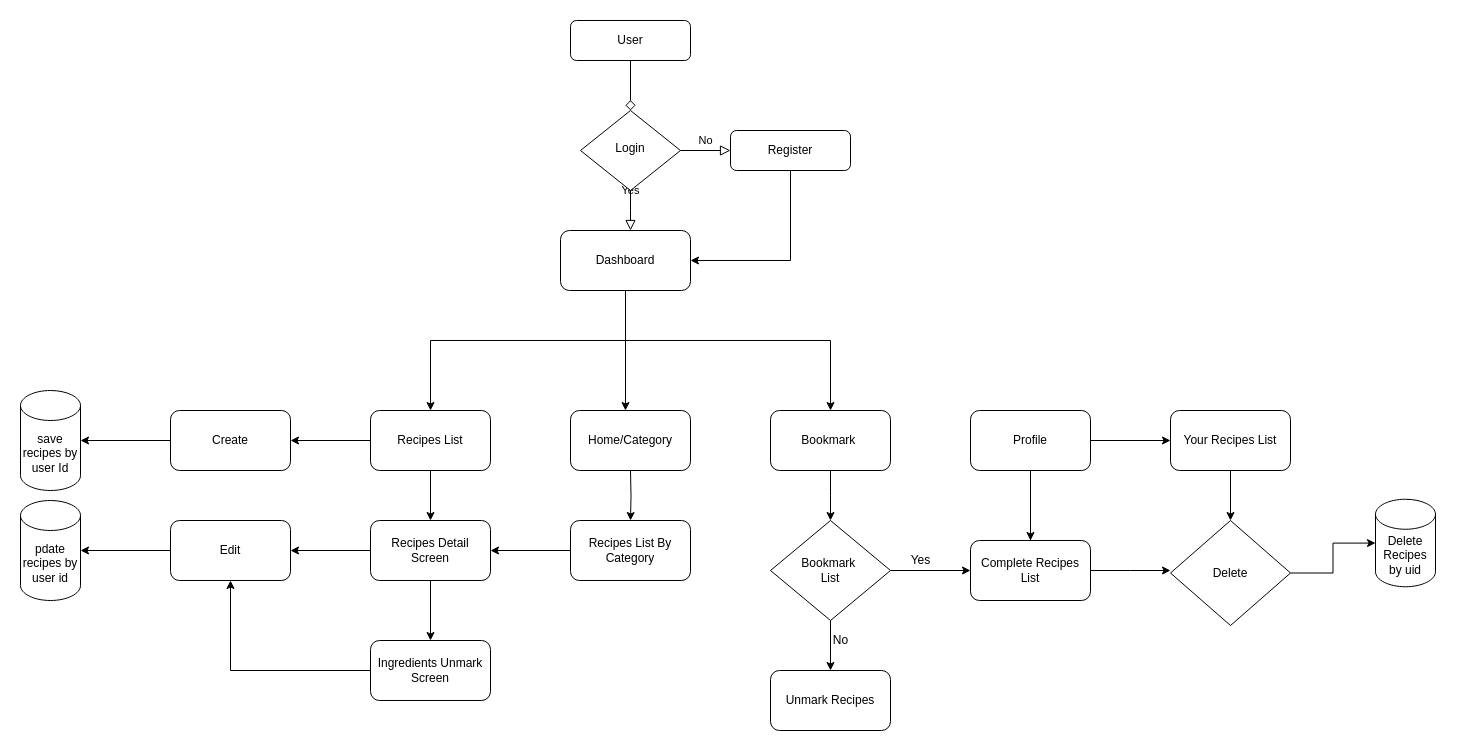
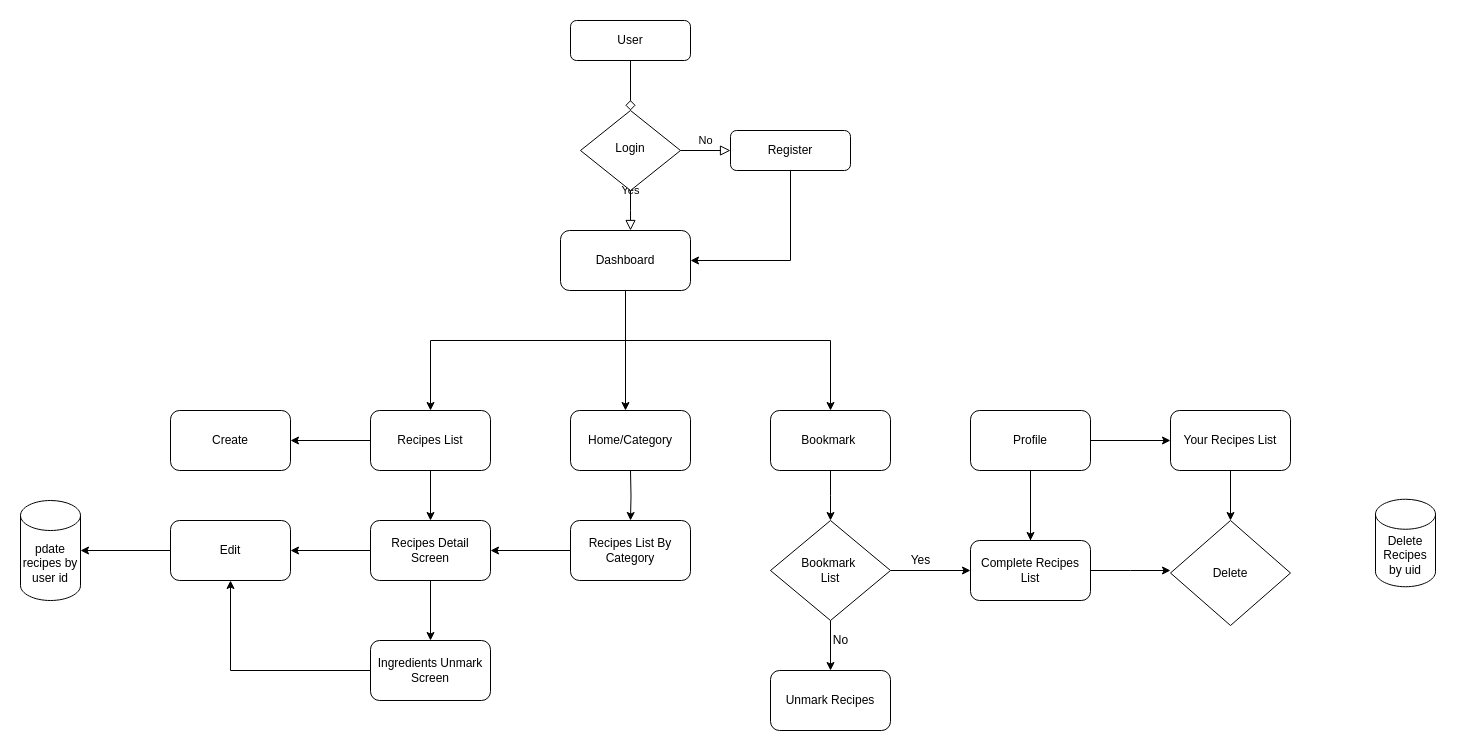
  <mxCell id="0" />
  <mxCell id="1" parent="0" />
  <mxCell id="2" value="" style="rounded=0;html=1;jettySize=auto;orthogonalLoop=1;fontSize=11;endArrow=diamond;endFill=0;endSize=8;strokeWidth=1;shadow=0;labelBackgroundColor=none;edgeStyle=orthogonalEdgeStyle;" parent="1" source="3" target="6" edge="1"><mxGeometry relative="1" as="geometry" /></mxCell>
  <mxCell id="3" value="User" style="rounded=1;whiteSpace=wrap;html=1;fontSize=12;glass=0;strokeWidth=1;shadow=0;" parent="1" vertex="1"><mxGeometry x="570" y="20" width="120" height="40" as="geometry" /></mxCell>
  <mxCell id="4" value="Yes" style="rounded=0;html=1;jettySize=auto;orthogonalLoop=1;fontSize=11;endArrow=block;endFill=0;endSize=8;strokeWidth=1;shadow=0;labelBackgroundColor=none;edgeStyle=orthogonalEdgeStyle;" parent="1" source="6" edge="1"><mxGeometry y="20" relative="1" as="geometry"><mxPoint as="offset" /><mxPoint x="630" y="230" as="targetPoint" /></mxGeometry></mxCell>
  <mxCell id="5" value="No" style="edgeStyle=orthogonalEdgeStyle;rounded=0;html=1;jettySize=auto;orthogonalLoop=1;fontSize=11;endArrow=block;endFill=0;endSize=8;strokeWidth=1;shadow=0;labelBackgroundColor=none;" parent="1" source="6" target="8" edge="1"><mxGeometry y="10" relative="1" as="geometry"><mxPoint as="offset" /></mxGeometry></mxCell>
  <mxCell id="6" value="Login" style="rhombus;whiteSpace=wrap;html=1;shadow=0;fontFamily=Helvetica;fontSize=12;align=center;strokeWidth=1;spacing=6;spacingTop=-4;" parent="1" vertex="1"><mxGeometry x="580" y="110" width="100" height="80" as="geometry" /></mxCell>
  <mxCell id="7" style="edgeStyle=orthogonalEdgeStyle;rounded=0;orthogonalLoop=1;jettySize=auto;html=1;entryX=1;entryY=0.5;entryDx=0;entryDy=0;" edge="1" parent="1" source="8" target="13"><mxGeometry relative="1" as="geometry"><mxPoint x="890" y="260" as="targetPoint" /><Array as="points"><mxPoint x="790" y="260" /></Array></mxGeometry></mxCell>
  <mxCell id="8" value="Register" style="rounded=1;whiteSpace=wrap;html=1;fontSize=12;glass=0;strokeWidth=1;shadow=0;" parent="1" vertex="1"><mxGeometry x="730" y="130" width="120" height="40" as="geometry" /></mxCell>
  <mxCell id="9" value="" style="edgeStyle=orthogonalEdgeStyle;rounded=0;orthogonalLoop=1;jettySize=auto;html=1;" edge="1" parent="1" target="20"><mxGeometry relative="1" as="geometry"><mxPoint x="630" y="470" as="sourcePoint" /></mxGeometry></mxCell>
  <mxCell id="10" value="" style="edgeStyle=orthogonalEdgeStyle;rounded=0;orthogonalLoop=1;jettySize=auto;html=1;" edge="1" parent="1" source="13"><mxGeometry relative="1" as="geometry"><mxPoint x="625" y="410" as="targetPoint" /><Array as="points"><mxPoint x="625" y="340" /><mxPoint x="625" y="340" /></Array></mxGeometry></mxCell>
  <mxCell id="11" style="edgeStyle=orthogonalEdgeStyle;rounded=0;orthogonalLoop=1;jettySize=auto;html=1;entryX=0.5;entryY=0;entryDx=0;entryDy=0;" edge="1" parent="1" source="13" target="16"><mxGeometry relative="1" as="geometry"><Array as="points"><mxPoint x="625" y="340" /><mxPoint x="430" y="340" /></Array></mxGeometry></mxCell>
  <mxCell id="12" style="edgeStyle=orthogonalEdgeStyle;rounded=0;orthogonalLoop=1;jettySize=auto;html=1;" edge="1" parent="1" source="13" target="18"><mxGeometry relative="1" as="geometry"><Array as="points"><mxPoint x="625" y="340" /><mxPoint x="830" y="340" /></Array></mxGeometry></mxCell>
  <mxCell id="13" value="Dashboard" style="rounded=1;whiteSpace=wrap;html=1;" vertex="1" parent="1"><mxGeometry x="560" y="230" width="130" height="60" as="geometry" /></mxCell>
  <mxCell id="14" value="" style="edgeStyle=orthogonalEdgeStyle;rounded=0;orthogonalLoop=1;jettySize=auto;html=1;" edge="1" parent="1" source="16" target="23"><mxGeometry relative="1" as="geometry" /></mxCell>
  <mxCell id="15" value="" style="edgeStyle=orthogonalEdgeStyle;rounded=0;orthogonalLoop=1;jettySize=auto;html=1;" edge="1" parent="1" source="16" target="36"><mxGeometry relative="1" as="geometry" /></mxCell>
  <mxCell id="16" value="Recipes List" style="rounded=1;whiteSpace=wrap;html=1;glass=0;strokeWidth=1;shadow=0;" vertex="1" parent="1"><mxGeometry x="370" y="410" width="120" height="60" as="geometry" /></mxCell>
  <mxCell id="17" value="" style="edgeStyle=orthogonalEdgeStyle;rounded=0;orthogonalLoop=1;jettySize=auto;html=1;" edge="1" parent="1" source="18"><mxGeometry relative="1" as="geometry"><mxPoint x="830" y="520" as="targetPoint" /></mxGeometry></mxCell>
  <mxCell id="18" value="Bookmark&amp;nbsp;" style="whiteSpace=wrap;html=1;rounded=1;glass=0;strokeWidth=1;shadow=0;" vertex="1" parent="1"><mxGeometry x="770" y="410" width="120" height="60" as="geometry" /></mxCell>
  <mxCell id="19" value="" style="edgeStyle=orthogonalEdgeStyle;rounded=0;orthogonalLoop=1;jettySize=auto;html=1;" edge="1" parent="1" source="20" target="23"><mxGeometry relative="1" as="geometry" /></mxCell>
  <mxCell id="20" value="Recipes List By Category" style="whiteSpace=wrap;html=1;rounded=1;glass=0;strokeWidth=1;shadow=0;" vertex="1" parent="1"><mxGeometry x="570" y="520" width="120" height="60" as="geometry" /></mxCell>
  <mxCell id="21" value="" style="edgeStyle=orthogonalEdgeStyle;rounded=0;orthogonalLoop=1;jettySize=auto;html=1;" edge="1" parent="1" source="23" target="25"><mxGeometry relative="1" as="geometry" /></mxCell>
  <mxCell id="22" value="" style="edgeStyle=orthogonalEdgeStyle;rounded=0;orthogonalLoop=1;jettySize=auto;html=1;" edge="1" parent="1" source="23" target="39"><mxGeometry relative="1" as="geometry" /></mxCell>
  <mxCell id="23" value="Recipes Detail Screen" style="rounded=1;whiteSpace=wrap;html=1;glass=0;strokeWidth=1;shadow=0;" vertex="1" parent="1"><mxGeometry x="370" y="520" width="120" height="60" as="geometry" /></mxCell>
  <mxCell id="24" style="edgeStyle=orthogonalEdgeStyle;rounded=0;orthogonalLoop=1;jettySize=auto;html=1;entryX=0.5;entryY=1;entryDx=0;entryDy=0;" edge="1" parent="1" source="25" target="39"><mxGeometry relative="1" as="geometry" /></mxCell>
  <mxCell id="25" value="Ingredients Unmark&lt;br&gt;Screen" style="rounded=1;whiteSpace=wrap;html=1;glass=0;strokeWidth=1;shadow=0;" vertex="1" parent="1"><mxGeometry x="370" y="640" width="120" height="60" as="geometry" /></mxCell>
  <mxCell id="26" value="" style="edgeStyle=orthogonalEdgeStyle;rounded=0;orthogonalLoop=1;jettySize=auto;html=1;" edge="1" parent="1" source="29" target="43"><mxGeometry relative="1" as="geometry" /></mxCell>
  <mxCell id="27" value="" style="edgeStyle=orthogonalEdgeStyle;rounded=0;orthogonalLoop=1;jettySize=auto;html=1;" edge="1" parent="1" source="29"><mxGeometry relative="1" as="geometry"><mxPoint x="1030" y="550" as="targetPoint" /></mxGeometry></mxCell>
  <mxCell id="28" value="" style="edgeStyle=orthogonalEdgeStyle;rounded=0;orthogonalLoop=1;jettySize=auto;html=1;" edge="1" parent="1" source="29" target="45"><mxGeometry relative="1" as="geometry" /></mxCell>
  <mxCell id="29" value="Profile" style="rounded=1;whiteSpace=wrap;html=1;" vertex="1" parent="1"><mxGeometry x="970" y="410" width="120" height="60" as="geometry" /></mxCell>
  <mxCell id="30" value="" style="edgeStyle=orthogonalEdgeStyle;rounded=0;orthogonalLoop=1;jettySize=auto;html=1;" edge="1" parent="1" source="32" target="33"><mxGeometry relative="1" as="geometry" /></mxCell>
  <mxCell id="31" value="" style="edgeStyle=orthogonalEdgeStyle;rounded=0;orthogonalLoop=1;jettySize=auto;html=1;" edge="1" parent="1" source="32" target="45"><mxGeometry relative="1" as="geometry" /></mxCell>
  <mxCell id="32" value="Bookmark&amp;nbsp;&lt;br&gt;List" style="rhombus;whiteSpace=wrap;html=1;" vertex="1" parent="1"><mxGeometry x="770" y="520" width="120" height="100" as="geometry" /></mxCell>
  <mxCell id="33" value="Unmark Recipes" style="rounded=1;whiteSpace=wrap;html=1;" vertex="1" parent="1"><mxGeometry x="770" y="670" width="120" height="60" as="geometry" /></mxCell>
  <mxCell id="34" value="Home/Category" style="rounded=1;whiteSpace=wrap;html=1;fontSize=12;glass=0;strokeWidth=1;shadow=0;" vertex="1" parent="1"><mxGeometry x="570" y="410" width="120" height="60" as="geometry" /></mxCell>
- <mxCell id="35" style="edgeStyle=orthogonalEdgeStyle;rounded=0;orthogonalLoop=1;jettySize=auto;html=1;entryX=1;entryY=0.5;entryDx=0;entryDy=0;entryPerimeter=0;" edge="1" parent="1" source="36" target="37"><mxGeometry relative="1" as="geometry" /></mxCell>
  <mxCell id="36" value="Create" style="rounded=1;whiteSpace=wrap;html=1;glass=0;strokeWidth=1;shadow=0;" vertex="1" parent="1"><mxGeometry x="170" y="410" width="120" height="60" as="geometry" /></mxCell>
- <mxCell id="37" value="save recipes by user Id" style="shape=cylinder3;whiteSpace=wrap;html=1;boundedLbl=1;backgroundOutline=1;size=15;" vertex="1" parent="1"><mxGeometry x="20" y="390" width="60" height="100" as="geometry" /></mxCell>
  <mxCell id="38" style="edgeStyle=orthogonalEdgeStyle;rounded=0;orthogonalLoop=1;jettySize=auto;html=1;entryX=1;entryY=0.5;entryDx=0;entryDy=0;entryPerimeter=0;" edge="1" parent="1" source="39" target="40"><mxGeometry relative="1" as="geometry" /></mxCell>
  <mxCell id="39" value="Edit" style="rounded=1;whiteSpace=wrap;html=1;glass=0;strokeWidth=1;shadow=0;" vertex="1" parent="1"><mxGeometry x="170" y="520" width="120" height="60" as="geometry" /></mxCell>
  <mxCell id="40" value="pdate recipes by user id" style="shape=cylinder3;whiteSpace=wrap;html=1;boundedLbl=1;backgroundOutline=1;size=15;" vertex="1" parent="1"><mxGeometry x="20" y="500" width="60" height="100" as="geometry" /></mxCell>
  <mxCell id="41" value="No" style="text;html=1;align=center;verticalAlign=middle;resizable=0;points=[];autosize=1;strokeColor=none;fillColor=none;" vertex="1" parent="1"><mxGeometry x="820" y="625" width="40" height="30" as="geometry" /></mxCell>
  <mxCell id="42" value="" style="edgeStyle=orthogonalEdgeStyle;rounded=0;orthogonalLoop=1;jettySize=auto;html=1;" edge="1" parent="1" source="43" target="48"><mxGeometry relative="1" as="geometry" /></mxCell>
  <mxCell id="43" value="Your Recipes List" style="whiteSpace=wrap;html=1;rounded=1;" vertex="1" parent="1"><mxGeometry x="1170" y="410" width="120" height="60" as="geometry" /></mxCell>
  <mxCell id="44" value="" style="edgeStyle=orthogonalEdgeStyle;rounded=0;orthogonalLoop=1;jettySize=auto;html=1;" edge="1" parent="1" source="45"><mxGeometry relative="1" as="geometry"><mxPoint x="1170" y="570" as="targetPoint" /></mxGeometry></mxCell>
  <mxCell id="45" value="Complete Recipes List" style="whiteSpace=wrap;html=1;rounded=1;" vertex="1" parent="1"><mxGeometry x="970" y="540" width="120" height="60" as="geometry" /></mxCell>
  <mxCell id="46" value="Yes" style="text;html=1;align=center;verticalAlign=middle;resizable=0;points=[];autosize=1;strokeColor=none;fillColor=none;" vertex="1" parent="1"><mxGeometry x="900" y="545" width="40" height="30" as="geometry" /></mxCell>
- <mxCell id="47" value="" style="edgeStyle=orthogonalEdgeStyle;rounded=0;orthogonalLoop=1;jettySize=auto;html=1;" edge="1" parent="1" source="48" target="49"><mxGeometry relative="1" as="geometry" /></mxCell>
  <mxCell id="48" value="Delete" style="rhombus;whiteSpace=wrap;html=1;" vertex="1" parent="1"><mxGeometry x="1170" y="520" width="120" height="105" as="geometry" /></mxCell>
  <mxCell id="49" value="Delete Recipes by uid" style="shape=cylinder3;whiteSpace=wrap;html=1;boundedLbl=1;backgroundOutline=1;size=15;" vertex="1" parent="1"><mxGeometry x="1375" y="498.75" width="60" height="87.5" as="geometry" /></mxCell>
